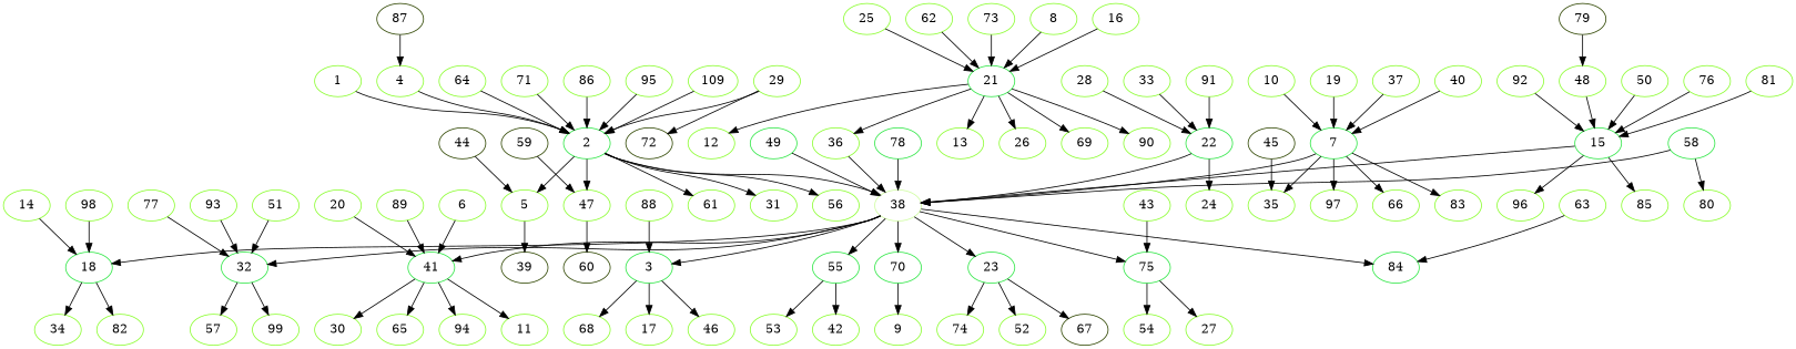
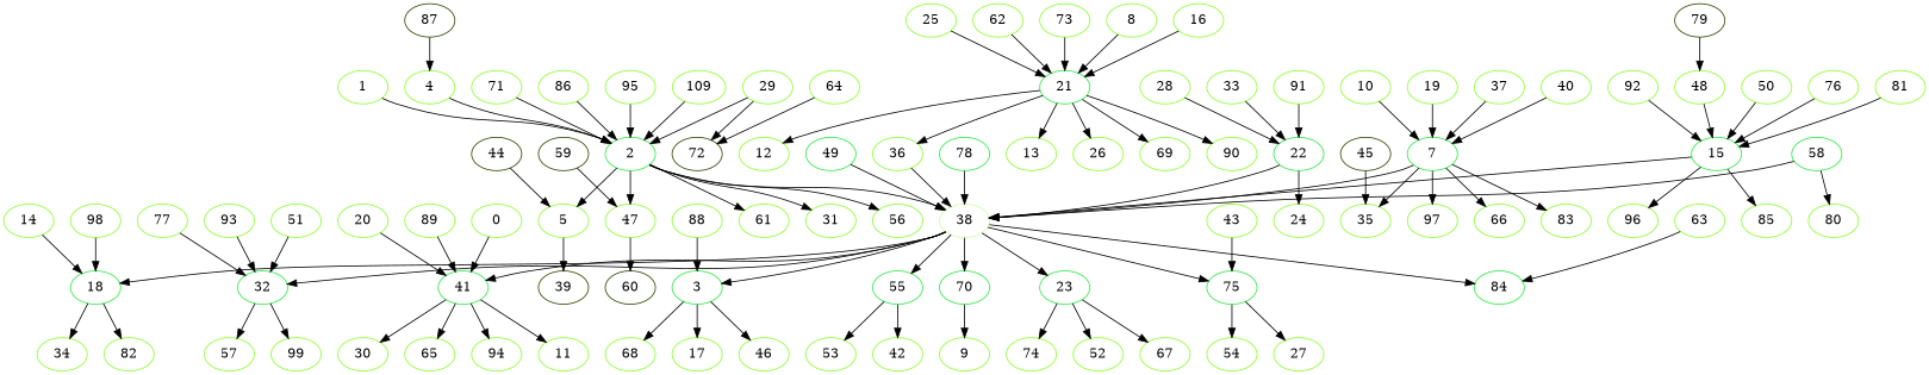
  digraph {
    node [color="#8afd2e"]
    edge [color=black]
    38 [color="#cffda1"]
    3 [color="#2ee645"]
    18 [color="#2ee645"]
    23 [color="#2ee645"]
    32 [color="#2ee645"]
    41 [color="#2ee645"]
    55 [color="#2ee645"]
    70 [color="#2ee645"]
    75 [color="#2ee645"]
    84 [color="#2ee645"]
    17
    46
    68
    34
    82
    52
-   67 [color="#2e4500"]
+   67
    74
    57
    99
    30
    65
    94
    11
    42
    53
    9
    27
    54
    2 [color="#2ee645"]
    5
    31
    47
    56
    61
    39 [color="#2e4500"]
    60 [color="#2e4500"]
    7 [color="#2ee645"]
    35
    66
    83
    97
    15 [color="#2ee645"]
    85
    96
    21 [color="#2ee645"]
    12
    13
    26
    36
    69
    90
    22 [color="#2ee645"]
    24
    49 [color="#2ee645"]
    58 [color="#2ee645"]
    80
    78 [color="#2ee645"]
    1
    4
    29
    72 [color="#2e4500"]
    64
    71
    86
    95
    n67 [label=109]
    10
    19
    37
    40
    48
    50
    76
    81
    92
    8
    16
    25
    62
    73
    28
    33
    91
    88
    14
    98
    51
    77
    93
-   6
+   6 [label=0]
    20
    89
    43
    63
    44 [color="#2e4500"]
    59 [color="#2e4500"]
    87 [color="#2e4500"]
    45 [color="#2e4500"]
    79 [color="#2e4500"]
    38 -> 3
    38 -> 18
    38 -> 23
    38 -> 32
    38 -> 41
    38 -> 55
    38 -> 70
    38 -> 75
    38 -> 84
    3 -> 17
    3 -> 46
    3 -> 68
    18 -> 34
    18 -> 82
    23 -> 52
    23 -> 67
    23 -> 74
    32 -> 57
    32 -> 99
    41 -> 30
    41 -> 65
    41 -> 94
    41 -> 11
    55 -> 42
    55 -> 53
    70 -> 9
    75 -> 27
    75 -> 54
    2 -> 38
    2 -> 5
    2 -> 31
    2 -> 47
    2 -> 56
    2 -> 61
    5 -> 39
    47 -> 60
    7 -> 38
    7 -> 35
    7 -> 66
    7 -> 83
    7 -> 97
    15 -> 38
    15 -> 85
    15 -> 96
    21 -> 12
    21 -> 13
    21 -> 26
    21 -> 36
    21 -> 69
    21 -> 90
    36 -> 38
    22 -> 38
    22 -> 24
    49 -> 38
    58 -> 38
    58 -> 80
    78 -> 38
    1 -> 2
    4 -> 2
    29 -> 2
    29 -> 72
-   64 -> 2
+   64 -> 72
    71 -> 2
    86 -> 2
    95 -> 2
    n67 -> 2
    10 -> 7
    19 -> 7
    37 -> 7
    40 -> 7
    48 -> 15
    50 -> 15
    76 -> 15
    81 -> 15
    92 -> 15
    8 -> 21
    16 -> 21
    25 -> 21
    62 -> 21
    73 -> 21
    28 -> 22
    33 -> 22
    91 -> 22
    88 -> 3
    14 -> 18
    98 -> 18
    51 -> 32
    77 -> 32
    93 -> 32
    6 -> 41
    20 -> 41
    89 -> 41
    43 -> 75
    63 -> 84
    44 -> 5
    59 -> 47
    87 -> 4
    45 -> 35
    79 -> 48
  }
